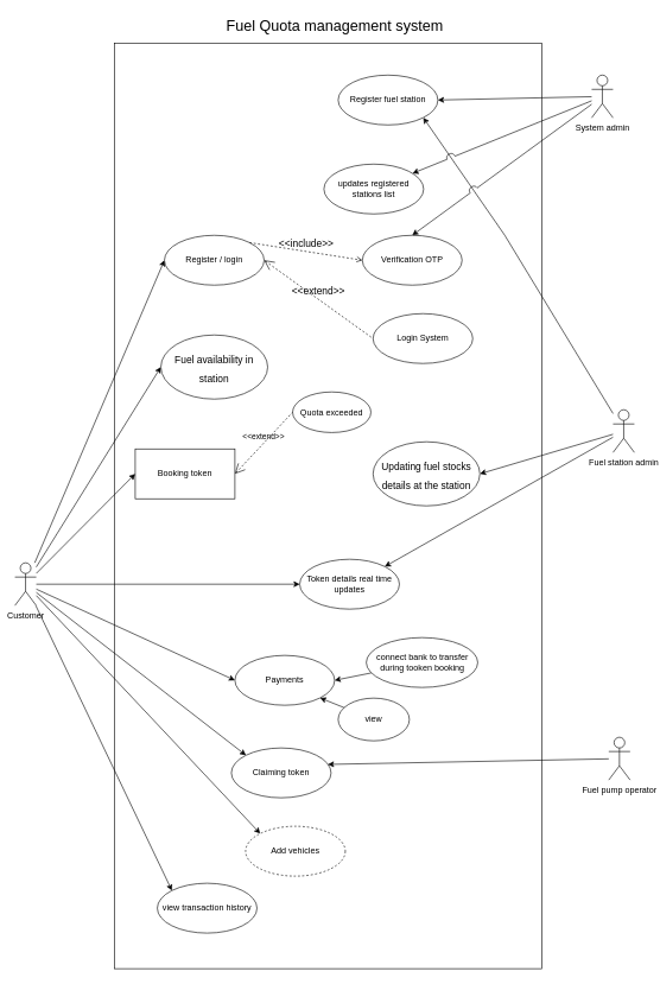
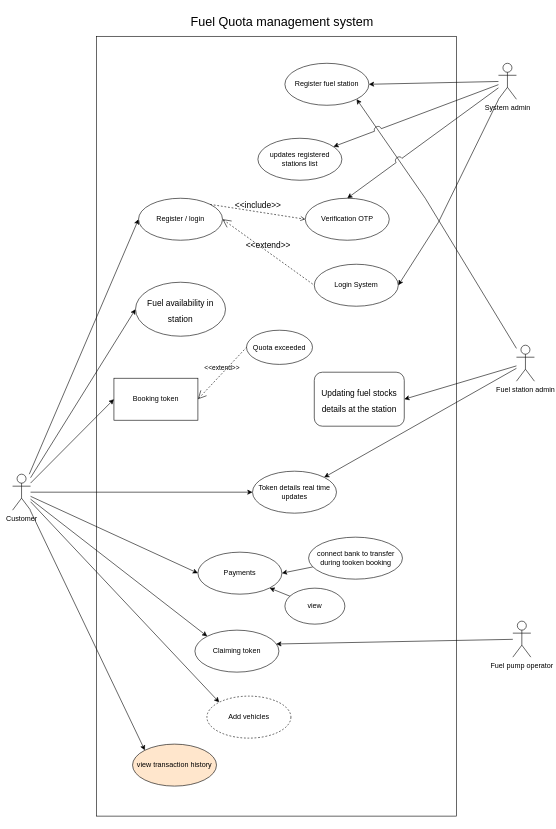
  <mxCell id="0" />
  <mxCell id="1" parent="0" />
  <mxCell id="2" value="" style="whiteSpace=wrap;html=1;fontSize=14;fillColor=none;" parent="1" vertex="1"><mxGeometry x="160" y="60" width="600" height="1300" as="geometry" /></mxCell>
  <mxCell id="3" style="edgeStyle=none;html=1;entryX=0;entryY=0.5;entryDx=0;entryDy=0;fontSize=21;" parent="1" source="11" target="12" edge="1"><mxGeometry relative="1" as="geometry" /></mxCell>
  <mxCell id="4" style="edgeStyle=none;rounded=0;html=1;entryX=0;entryY=0.5;entryDx=0;entryDy=0;fontSize=14;" parent="1" source="11" target="20" edge="1"><mxGeometry relative="1" as="geometry" /></mxCell>
  <mxCell id="5" style="edgeStyle=none;rounded=0;html=1;entryX=0;entryY=0.5;entryDx=0;entryDy=0;fontSize=14;" parent="1" source="11" target="22" edge="1"><mxGeometry relative="1" as="geometry" /></mxCell>
  <mxCell id="6" style="edgeStyle=none;rounded=0;html=1;entryX=0;entryY=0.5;entryDx=0;entryDy=0;fontSize=14;" parent="1" source="11" target="23" edge="1"><mxGeometry relative="1" as="geometry" /></mxCell>
  <mxCell id="7" style="edgeStyle=none;rounded=0;html=1;entryX=0;entryY=0;entryDx=0;entryDy=0;fontSize=14;" parent="1" source="11" target="24" edge="1"><mxGeometry relative="1" as="geometry" /></mxCell>
  <mxCell id="8" style="edgeStyle=none;rounded=0;html=1;entryX=0;entryY=0;entryDx=0;entryDy=0;fontSize=14;" parent="1" source="11" target="28" edge="1"><mxGeometry relative="1" as="geometry" /></mxCell>
  <mxCell id="9" style="edgeStyle=none;rounded=0;html=1;entryX=0;entryY=0;entryDx=0;entryDy=0;fontSize=14;" parent="1" source="11" target="27" edge="1"><mxGeometry relative="1" as="geometry" /></mxCell>
  <mxCell id="10" style="edgeStyle=none;rounded=0;html=1;entryX=0;entryY=0.5;entryDx=0;entryDy=0;fontSize=14;" parent="1" source="11" target="29" edge="1"><mxGeometry relative="1" as="geometry" /></mxCell>
  <mxCell id="11" value="Customer" style="shape=umlActor;html=1;verticalLabelPosition=bottom;verticalAlign=top;align=center;" parent="1" vertex="1"><mxGeometry x="20" y="790" width="30" height="60" as="geometry" /></mxCell>
  <mxCell id="12" value="Register / login" style="ellipse;whiteSpace=wrap;html=1;" parent="1" vertex="1"><mxGeometry x="230" y="330" width="140" height="70" as="geometry" /></mxCell>
  <mxCell id="13" value="Fuel Quota management system" style="text;html=1;align=center;verticalAlign=middle;resizable=0;points=[];autosize=1;strokeColor=none;fillColor=none;fontSize=21;" parent="1" vertex="1"><mxGeometry x="309" y="20" width="320" height="30" as="geometry" /></mxCell>
  <mxCell id="14" value="Verification OTP" style="ellipse;whiteSpace=wrap;html=1;" parent="1" vertex="1"><mxGeometry x="508" y="330" width="140" height="70" as="geometry" /></mxCell>
  <mxCell id="15" value="Login System" style="ellipse;whiteSpace=wrap;html=1;" parent="1" vertex="1"><mxGeometry x="523" y="440" width="140" height="70" as="geometry" /></mxCell>
  <mxCell id="16" style="edgeStyle=none;rounded=0;html=1;entryX=1;entryY=0.5;entryDx=0;entryDy=0;fontSize=14;" parent="1" source="19" target="21" edge="1"><mxGeometry relative="1" as="geometry" /></mxCell>
  <mxCell id="17" style="edgeStyle=none;rounded=0;html=1;entryX=1;entryY=0;entryDx=0;entryDy=0;fontSize=14;" parent="1" source="19" target="23" edge="1"><mxGeometry relative="1" as="geometry" /></mxCell>
  <mxCell id="18" style="edgeStyle=none;rounded=0;html=1;entryX=1;entryY=1;entryDx=0;entryDy=0;fontSize=14;" parent="1" source="19" target="36" edge="1"><mxGeometry relative="1" as="geometry"><Array as="points"><mxPoint x="708" y="330" /></Array></mxGeometry></mxCell>
  <mxCell id="19" value="Fuel station admin" style="shape=umlActor;html=1;verticalLabelPosition=bottom;verticalAlign=top;align=center;" parent="1" vertex="1"><mxGeometry x="860" y="575" width="30" height="60" as="geometry" /></mxCell>
  <mxCell id="20" value="&lt;font style=&quot;font-size: 14px&quot;&gt;Fuel availability in station&lt;/font&gt;" style="ellipse;whiteSpace=wrap;html=1;fontSize=21;fillColor=default;" parent="1" vertex="1"><mxGeometry x="225" y="470" width="150" height="90" as="geometry" /></mxCell>
- <mxCell id="21" value="&lt;span style=&quot;font-size: 14px&quot;&gt;Updating fuel stocks details at the station&lt;/span&gt;" style="ellipse;whiteSpace=wrap;html=1;fontSize=21;fillColor=default;" parent="1" vertex="1"><mxGeometry x="523" y="620" width="150" height="90" as="geometry" /></mxCell>
+ <mxCell id="21" value="&lt;span style=&quot;font-size: 14px&quot;&gt;Updating fuel stocks details at the station&lt;/span&gt;" style="whiteSpace=wrap;html=1;fontSize=21;fillColor=default;rounded=1;" parent="1" vertex="1"><mxGeometry x="523" y="620" width="150" height="90" as="geometry" /></mxCell>
  <mxCell id="22" value="Booking token" style="whiteSpace=wrap;html=1;rounded=0;" parent="1" vertex="1"><mxGeometry x="189" y="630" width="140" height="70" as="geometry" /></mxCell>
  <mxCell id="23" value="Token details real time updates" style="ellipse;whiteSpace=wrap;html=1;" parent="1" vertex="1"><mxGeometry x="420" y="785" width="140" height="70" as="geometry" /></mxCell>
  <mxCell id="24" value="Claiming token" style="ellipse;whiteSpace=wrap;html=1;" parent="1" vertex="1"><mxGeometry x="324" y="1050" width="140" height="70" as="geometry" /></mxCell>
  <mxCell id="25" style="edgeStyle=none;rounded=0;html=1;entryX=0.968;entryY=0.33;entryDx=0;entryDy=0;entryPerimeter=0;fontSize=14;" parent="1" source="26" target="24" edge="1"><mxGeometry relative="1" as="geometry" /></mxCell>
  <mxCell id="26" value="Fuel pump operator" style="shape=umlActor;html=1;verticalLabelPosition=bottom;verticalAlign=top;align=center;" parent="1" vertex="1"><mxGeometry x="854" y="1035" width="30" height="60" as="geometry" /></mxCell>
- <mxCell id="27" value="view transaction history" style="ellipse;whiteSpace=wrap;html=1;" parent="1" vertex="1"><mxGeometry x="220" y="1240" width="140" height="70" as="geometry" /></mxCell>
+ <mxCell id="27" value="view transaction history" style="ellipse;whiteSpace=wrap;html=1;fillColor=#ffe6cc;" parent="1" vertex="1"><mxGeometry x="220" y="1240" width="140" height="70" as="geometry" /></mxCell>
  <mxCell id="28" value="Add vehicles" style="ellipse;whiteSpace=wrap;html=1;dashed=1;" parent="1" vertex="1"><mxGeometry x="344" y="1160" width="140" height="70" as="geometry" /></mxCell>
  <mxCell id="29" value="Payments" style="ellipse;whiteSpace=wrap;html=1;" parent="1" vertex="1"><mxGeometry x="329" y="920" width="140" height="70" as="geometry" /></mxCell>
  <mxCell id="30" style="edgeStyle=none;rounded=0;html=1;entryX=1;entryY=1;entryDx=0;entryDy=0;fontSize=14;" parent="1" source="31" target="29" edge="1"><mxGeometry relative="1" as="geometry" /></mxCell>
  <mxCell id="31" value="view" style="ellipse;whiteSpace=wrap;html=1;" parent="1" vertex="1"><mxGeometry x="474" y="980" width="100" height="60" as="geometry" /></mxCell>
  <mxCell id="32" style="edgeStyle=none;rounded=0;html=1;fontSize=14;entryX=1;entryY=0.5;entryDx=0;entryDy=0;" parent="1" source="33" target="29" edge="1"><mxGeometry relative="1" as="geometry"><mxPoint x="484" y="955" as="targetPoint" /></mxGeometry></mxCell>
  <mxCell id="33" value="connect bank to transfer during tooken booking" style="ellipse;whiteSpace=wrap;html=1;" parent="1" vertex="1"><mxGeometry x="513.5" y="895" width="156.5" height="70" as="geometry" /></mxCell>
  <mxCell id="34" value="&amp;lt;&amp;lt;include&amp;gt;&amp;gt;" style="edgeStyle=none;html=1;endArrow=open;verticalAlign=bottom;dashed=1;labelBackgroundColor=none;rounded=0;fontSize=14;exitX=1;exitY=0;exitDx=0;exitDy=0;entryX=0;entryY=0.5;entryDx=0;entryDy=0;" parent="1" source="12" target="14" edge="1"><mxGeometry width="160" relative="1" as="geometry"><mxPoint x="232" y="350" as="sourcePoint" /><mxPoint x="392" y="350" as="targetPoint" /></mxGeometry></mxCell>
  <mxCell id="35" value="&amp;lt;&amp;lt;extend&amp;gt;&amp;gt;" style="edgeStyle=none;html=1;startArrow=open;endArrow=none;startSize=12;verticalAlign=bottom;dashed=1;labelBackgroundColor=none;rounded=0;fontSize=14;entryX=0;entryY=0.5;entryDx=0;entryDy=0;exitX=1;exitY=0.5;exitDx=0;exitDy=0;" parent="1" source="12" target="15" edge="1"><mxGeometry width="160" relative="1" as="geometry"><mxPoint x="342" y="420" as="sourcePoint" /><mxPoint x="502" y="420" as="targetPoint" /></mxGeometry></mxCell>
  <mxCell id="36" value="Register fuel station" style="ellipse;whiteSpace=wrap;html=1;" parent="1" vertex="1"><mxGeometry x="474" y="105" width="140" height="70" as="geometry" /></mxCell>
  <mxCell id="37" style="edgeStyle=none;rounded=0;html=1;entryX=1;entryY=0.5;entryDx=0;entryDy=0;fontSize=14;" parent="1" source="41" target="36" edge="1"><mxGeometry relative="1" as="geometry" /></mxCell>
  <mxCell id="38" style="edgeStyle=none;rounded=0;html=1;fontSize=14;jumpStyle=arc;jumpSize=12;" parent="1" source="41" target="42" edge="1"><mxGeometry relative="1" as="geometry" /></mxCell>
  <mxCell id="39" style="edgeStyle=none;rounded=0;jumpStyle=arc;jumpSize=12;html=1;entryX=0.5;entryY=0;entryDx=0;entryDy=0;fontSize=14;" parent="1" source="41" target="14" edge="1"><mxGeometry relative="1" as="geometry" /></mxCell>
+ <mxCell id="40" style="edgeStyle=none;rounded=0;jumpStyle=arc;jumpSize=12;html=1;entryX=1;entryY=0.5;entryDx=0;entryDy=0;fontSize=14;" parent="1" source="41" target="15" edge="1"><mxGeometry relative="1" as="geometry"><Array as="points"><mxPoint x="730" y="370" /></Array></mxGeometry></mxCell>
  <mxCell id="41" value="System admin" style="shape=umlActor;html=1;verticalLabelPosition=bottom;verticalAlign=top;align=center;" parent="1" vertex="1"><mxGeometry x="830" y="105" width="30" height="60" as="geometry" /></mxCell>
- <mxCell id="42" value="updates registered stations list" style="ellipse;whiteSpace=wrap;html=1;" parent="1" vertex="1"><mxGeometry x="454" y="230" width="140" height="70" as="geometry" /></mxCell>
+ <mxCell id="42" value="updates registered stations list" style="ellipse;whiteSpace=wrap;html=1;" parent="1" vertex="1"><mxGeometry x="429" y="230" width="140" height="70" as="geometry" /></mxCell>
  <mxCell id="43" value="Quota exceeded" style="ellipse;whiteSpace=wrap;html=1;" parent="1" vertex="1"><mxGeometry x="410" y="550" width="110" height="57" as="geometry" /></mxCell>
  <mxCell id="44" value="&amp;lt;&amp;lt;extend&amp;gt;&amp;gt;" style="edgeStyle=none;html=1;startArrow=open;endArrow=none;startSize=12;verticalAlign=bottom;dashed=1;labelBackgroundColor=none;entryX=0;entryY=0.5;entryDx=0;entryDy=0;exitX=1;exitY=0.5;exitDx=0;exitDy=0;" parent="1" source="22" target="43" edge="1"><mxGeometry width="160" relative="1" as="geometry"><mxPoint x="350" y="730" as="sourcePoint" /><mxPoint x="510" y="730" as="targetPoint" /></mxGeometry></mxCell>
